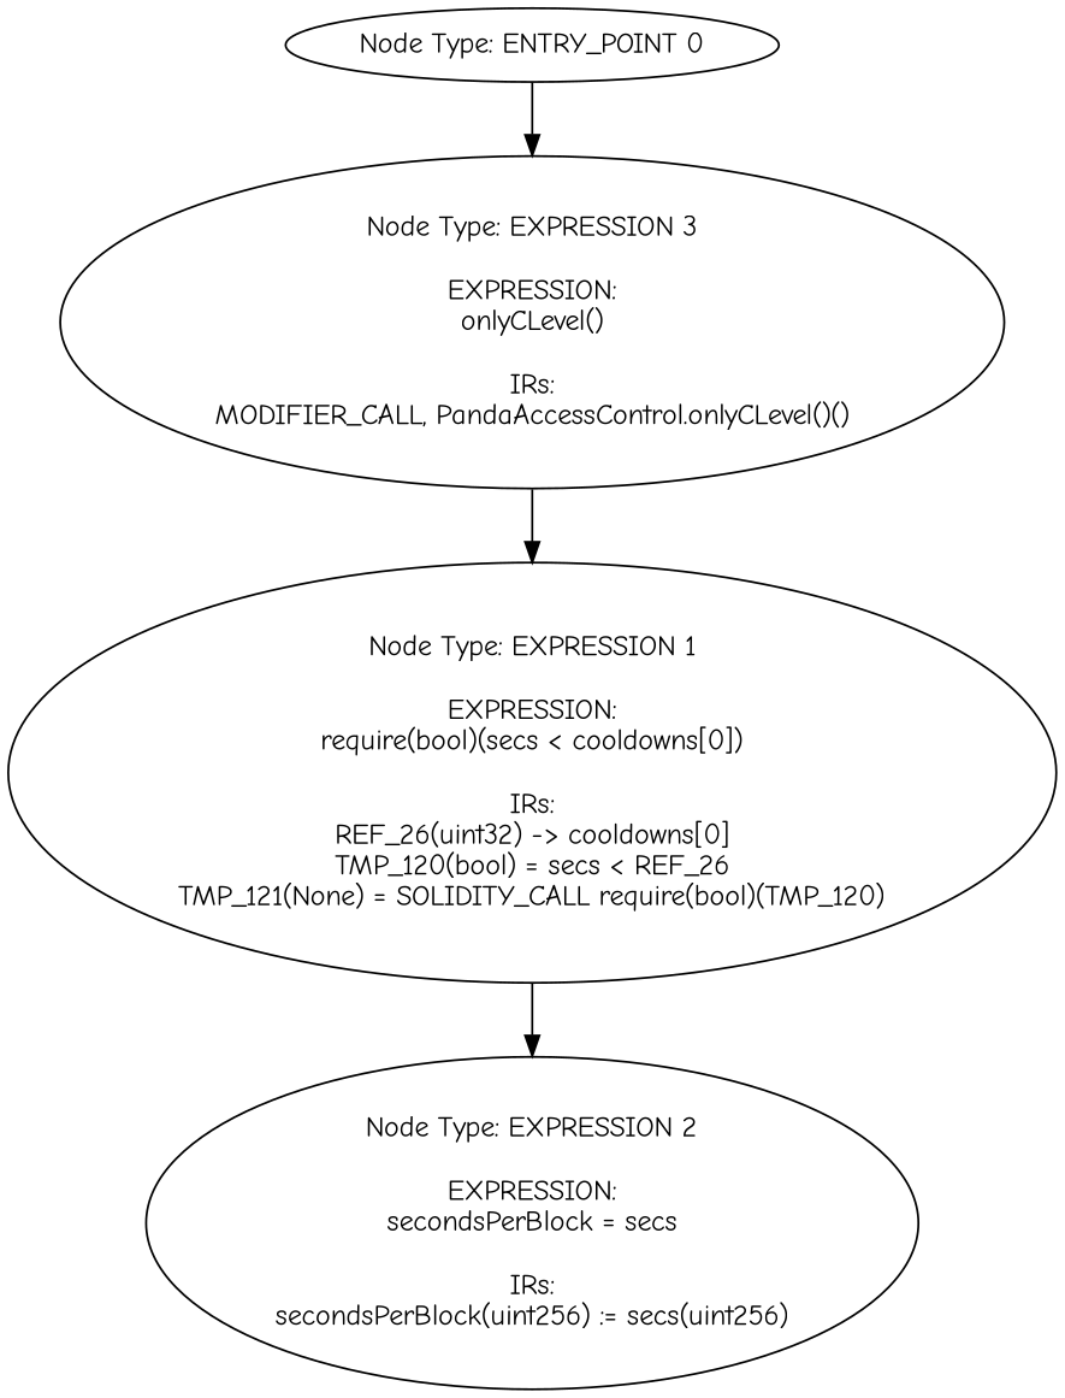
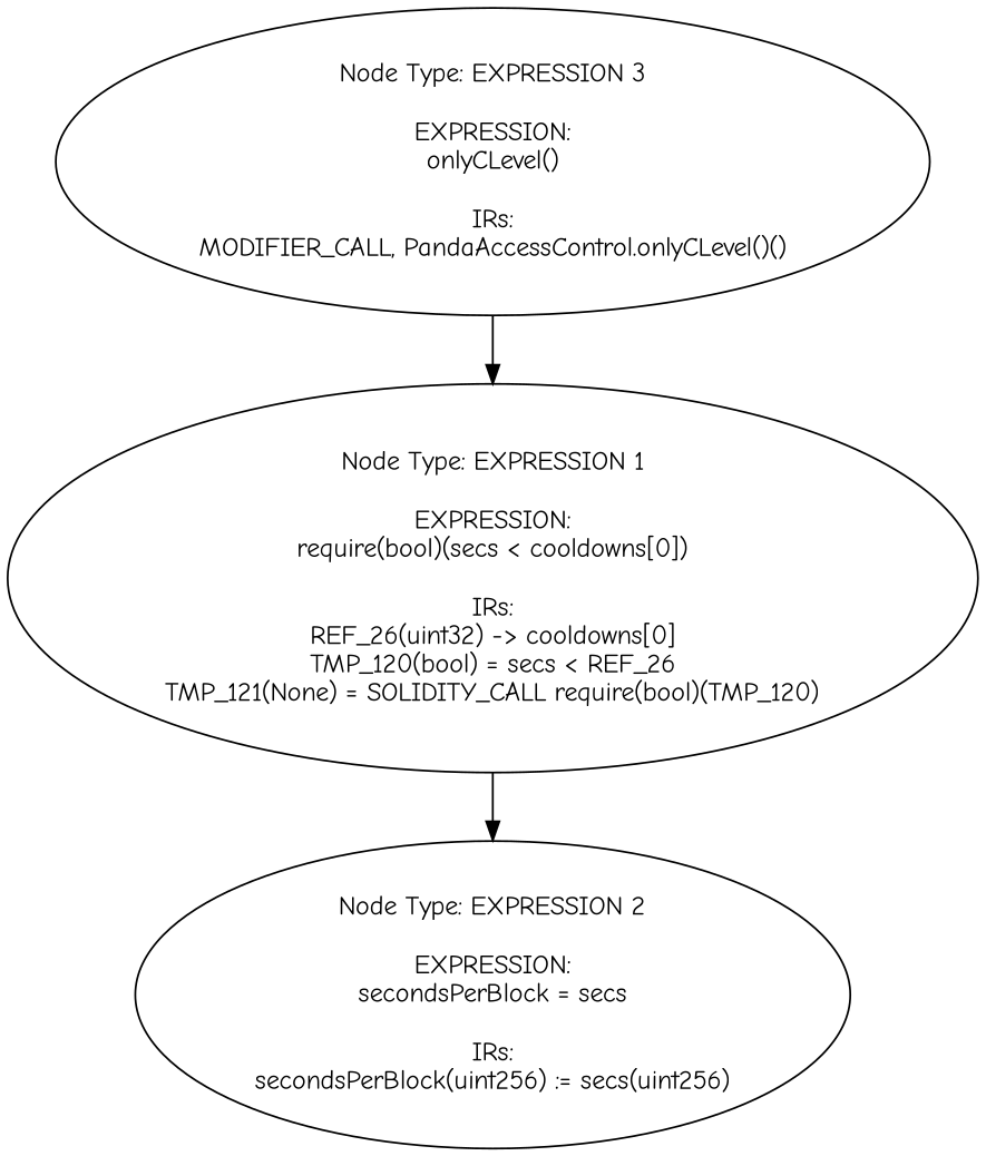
  digraph {
    fontname="Comic Neue"
    node [fontname="Comic Neue"]
    edge [fontname="Comic Neue"]
-   n1 [label="Node Type: ENTRY_POINT 0\n"]
    n2 [label="Node Type: EXPRESSION 3\n\nEXPRESSION:\nonlyCLevel()\n\nIRs:\nMODIFIER_CALL, PandaAccessControl.onlyCLevel()()"]
    n3 [label="Node Type: EXPRESSION 1\n\nEXPRESSION:\nrequire(bool)(secs < cooldowns[0])\n\nIRs:\nREF_26(uint32) -> cooldowns[0]\nTMP_120(bool) = secs < REF_26\nTMP_121(None) = SOLIDITY_CALL require(bool)(TMP_120)"]
    n4 [label="Node Type: EXPRESSION 2\n\nEXPRESSION:\nsecondsPerBlock = secs\n\nIRs:\nsecondsPerBlock(uint256) := secs(uint256)"]
-   n1 -> n2
    n2 -> n3
    n3 -> n4
  }
